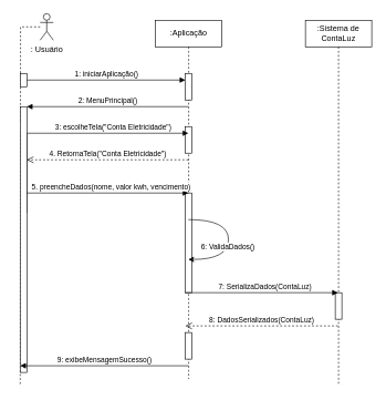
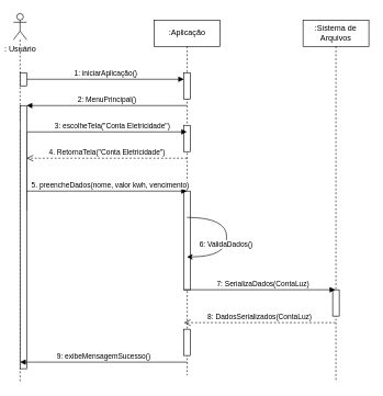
  <mxCell id="0" />
  <mxCell id="1" parent="0" />
  <mxCell id="2" value=":Aplicação" style="shape=umlLifeline;perimeter=lifelinePerimeter;whiteSpace=wrap;html=1;container=0;dropTarget=0;collapsible=0;recursiveResize=0;outlineConnect=0;portConstraint=eastwest;newEdgeStyle={&quot;edgeStyle&quot;:&quot;elbowEdgeStyle&quot;,&quot;elbow&quot;:&quot;vertical&quot;,&quot;curved&quot;:0,&quot;rounded&quot;:0};" vertex="1" parent="1"><mxGeometry x="234" y="30" width="100" height="540" as="geometry" /></mxCell>
  <mxCell id="3" value="" style="html=1;points=[];perimeter=orthogonalPerimeter;outlineConnect=0;targetShapes=umlLifeline;portConstraint=eastwest;newEdgeStyle={&quot;edgeStyle&quot;:&quot;elbowEdgeStyle&quot;,&quot;elbow&quot;:&quot;vertical&quot;,&quot;curved&quot;:0,&quot;rounded&quot;:0};" vertex="1" parent="2"><mxGeometry x="45" y="160" width="10" height="40" as="geometry" /></mxCell>
  <mxCell id="4" value="" style="html=1;points=[];perimeter=orthogonalPerimeter;outlineConnect=0;targetShapes=umlLifeline;portConstraint=eastwest;newEdgeStyle={&quot;edgeStyle&quot;:&quot;elbowEdgeStyle&quot;,&quot;elbow&quot;:&quot;vertical&quot;,&quot;curved&quot;:0,&quot;rounded&quot;:0};" vertex="1" parent="2"><mxGeometry x="45" y="260" width="10" height="150" as="geometry" /></mxCell>
  <mxCell id="5" value="" style="html=1;points=[];perimeter=orthogonalPerimeter;outlineConnect=0;targetShapes=umlLifeline;portConstraint=eastwest;newEdgeStyle={&quot;edgeStyle&quot;:&quot;elbowEdgeStyle&quot;,&quot;elbow&quot;:&quot;vertical&quot;,&quot;curved&quot;:0,&quot;rounded&quot;:0};" vertex="1" parent="2"><mxGeometry x="45" y="470" width="10" height="40" as="geometry" /></mxCell>
  <mxCell id="6" value="1: iniciarAplicação()" style="html=1;verticalAlign=bottom;endArrow=block;edgeStyle=elbowEdgeStyle;elbow=vertical;curved=0;rounded=0;" edge="1" parent="1" target="12"><mxGeometry x="0.006" relative="1" as="geometry"><mxPoint x="40" y="120" as="sourcePoint" /><Array as="points"><mxPoint x="120" y="120" /></Array><mxPoint as="offset" /></mxGeometry></mxCell>
  <mxCell id="7" value="4. RetornaTela(&quot;Conta Eletricidade&quot;)" style="html=1;verticalAlign=bottom;endArrow=open;dashed=1;endSize=8;edgeStyle=elbowEdgeStyle;elbow=horizontal;curved=0;rounded=0;" edge="1" parent="1" target="13" source="2"><mxGeometry relative="1" as="geometry"><mxPoint x="35" y="240" as="targetPoint" /><Array as="points"><mxPoint x="130" y="240" /></Array><mxPoint x="205" y="240" as="sourcePoint" /></mxGeometry></mxCell>
  <mxCell id="8" value="2: MenuPrincipal()" style="html=1;verticalAlign=bottom;endArrow=block;edgeStyle=elbowEdgeStyle;elbow=vertical;curved=0;rounded=0;" edge="1" parent="1" target="13" source="2"><mxGeometry x="0.002" relative="1" as="geometry"><mxPoint x="205" y="160" as="sourcePoint" /><Array as="points"><mxPoint x="130" y="160" /></Array><mxPoint x="50" y="160" as="targetPoint" /><mxPoint as="offset" /></mxGeometry></mxCell>
  <mxCell id="9" style="edgeStyle=orthogonalEdgeStyle;rounded=0;orthogonalLoop=1;jettySize=auto;html=1;endArrow=none;startFill=0;dashed=1;" edge="1" parent="1" source="10"><mxGeometry relative="1" as="geometry"><mxPoint x="30" y="580" as="targetPoint" /></mxGeometry></mxCell>
- <mxCell id="10" value="&lt;div&gt;: Usuário&lt;/div&gt;" style="shape=umlActor;verticalLabelPosition=bottom;verticalAlign=top;html=1;outlineConnect=0;" vertex="1" parent="1"><mxGeometry x="60" y="20" width="20" height="40" as="geometry" /></mxCell>
+ <mxCell id="10" value="&lt;div&gt;: Usuário&lt;/div&gt;" style="shape=umlActor;verticalLabelPosition=bottom;verticalAlign=top;html=1;outlineConnect=0;" vertex="1" parent="1"><mxGeometry x="20" y="20" width="20" height="40" as="geometry" /></mxCell>
  <mxCell id="11" value="&amp;nbsp; &amp;nbsp; &amp;nbsp; &amp;nbsp; &amp;nbsp; &amp;nbsp; &amp;nbsp; &amp;nbsp; &amp;nbsp; &amp;nbsp; &amp;nbsp;3: escolheTela(&quot;Conta Eletricidade&quot;)" style="html=1;verticalAlign=bottom;endArrow=block;edgeStyle=elbowEdgeStyle;elbow=vertical;curved=0;rounded=0;exitX=1;exitY=0.4;exitDx=0;exitDy=0;exitPerimeter=0;" edge="1" parent="1" source="13" target="2"><mxGeometry x="0.202" relative="1" as="geometry"><mxPoint x="50" y="200" as="sourcePoint" /><Array as="points"><mxPoint x="70" y="200" /></Array><mxPoint x="205" y="200" as="targetPoint" /><mxPoint as="offset" /></mxGeometry></mxCell>
  <mxCell id="12" value="" style="html=1;points=[];perimeter=orthogonalPerimeter;outlineConnect=0;targetShapes=umlLifeline;portConstraint=eastwest;newEdgeStyle={&quot;edgeStyle&quot;:&quot;elbowEdgeStyle&quot;,&quot;elbow&quot;:&quot;vertical&quot;,&quot;curved&quot;:0,&quot;rounded&quot;:0};" vertex="1" parent="1"><mxGeometry x="279" y="110" width="10" height="40" as="geometry" /></mxCell>
  <mxCell id="13" value="" style="html=1;points=[];perimeter=orthogonalPerimeter;outlineConnect=0;targetShapes=umlLifeline;portConstraint=eastwest;newEdgeStyle={&quot;edgeStyle&quot;:&quot;elbowEdgeStyle&quot;,&quot;elbow&quot;:&quot;vertical&quot;,&quot;curved&quot;:0,&quot;rounded&quot;:0};" vertex="1" parent="1"><mxGeometry x="30" y="160" width="10" height="400" as="geometry" /></mxCell>
  <mxCell id="14" value="" style="html=1;points=[];perimeter=orthogonalPerimeter;outlineConnect=0;targetShapes=umlLifeline;portConstraint=eastwest;newEdgeStyle={&quot;edgeStyle&quot;:&quot;elbowEdgeStyle&quot;,&quot;elbow&quot;:&quot;vertical&quot;,&quot;curved&quot;:0,&quot;rounded&quot;:0};" vertex="1" parent="1"><mxGeometry x="30" y="110" width="10" height="20" as="geometry" /></mxCell>
- <mxCell id="15" value=":Sistema de ContaLuz" style="shape=umlLifeline;perimeter=lifelinePerimeter;whiteSpace=wrap;html=1;container=0;dropTarget=0;collapsible=0;recursiveResize=0;outlineConnect=0;portConstraint=eastwest;newEdgeStyle={&quot;edgeStyle&quot;:&quot;elbowEdgeStyle&quot;,&quot;elbow&quot;:&quot;vertical&quot;,&quot;curved&quot;:0,&quot;rounded&quot;:0};" vertex="1" parent="1"><mxGeometry x="460" y="30" width="100" height="550" as="geometry" /></mxCell>
+ <mxCell id="15" value=":Sistema de Arquivos" style="shape=umlLifeline;perimeter=lifelinePerimeter;whiteSpace=wrap;html=1;container=0;dropTarget=0;collapsible=0;recursiveResize=0;outlineConnect=0;portConstraint=eastwest;newEdgeStyle={&quot;edgeStyle&quot;:&quot;elbowEdgeStyle&quot;,&quot;elbow&quot;:&quot;vertical&quot;,&quot;curved&quot;:0,&quot;rounded&quot;:0};" vertex="1" parent="1"><mxGeometry x="460" y="30" width="100" height="550" as="geometry" /></mxCell>
  <mxCell id="16" value="" style="html=1;points=[];perimeter=orthogonalPerimeter;outlineConnect=0;targetShapes=umlLifeline;portConstraint=eastwest;newEdgeStyle={&quot;edgeStyle&quot;:&quot;elbowEdgeStyle&quot;,&quot;elbow&quot;:&quot;vertical&quot;,&quot;curved&quot;:0,&quot;rounded&quot;:0};" vertex="1" parent="15"><mxGeometry x="45" y="410" width="10" height="40" as="geometry" /></mxCell>
  <mxCell id="17" value="5. preencheDados(nome, valor kwh, vencimento)" style="html=1;verticalAlign=bottom;endArrow=block;edgeStyle=elbowEdgeStyle;elbow=vertical;curved=0;rounded=0;" edge="1" parent="1" target="2"><mxGeometry x="0.046" relative="1" as="geometry"><mxPoint x="40" y="290" as="sourcePoint" /><Array as="points"><mxPoint x="70" y="290" /></Array><mxPoint x="205" y="290" as="targetPoint" /><mxPoint as="offset" /></mxGeometry></mxCell>
  <mxCell id="18" value="7: SerializaDados(ContaLuz)" style="html=1;verticalAlign=bottom;endArrow=block;edgeStyle=elbowEdgeStyle;elbow=vertical;curved=0;rounded=0;" edge="1" parent="1"><mxGeometry x="0.046" relative="1" as="geometry"><mxPoint x="279" y="440" as="sourcePoint" /><Array as="points"><mxPoint x="309" y="440" /></Array><mxPoint x="509" y="440" as="targetPoint" /><mxPoint as="offset" /></mxGeometry></mxCell>
  <mxCell id="19" value="8: DadosSerializados(ContaLuz)" style="html=1;verticalAlign=bottom;endArrow=open;dashed=1;endSize=8;edgeStyle=elbowEdgeStyle;elbow=horizontal;curved=0;rounded=0;" edge="1" parent="1"><mxGeometry relative="1" as="geometry"><mxPoint x="279" y="490" as="targetPoint" /><Array as="points"><mxPoint x="369" y="490" /></Array><mxPoint x="509" y="490" as="sourcePoint" /></mxGeometry></mxCell>
  <mxCell id="20" value="9: exibeMensagemSucesso()" style="html=1;verticalAlign=bottom;endArrow=block;edgeStyle=elbowEdgeStyle;elbow=vertical;curved=0;rounded=0;" edge="1" parent="1" source="2"><mxGeometry x="0.002" relative="1" as="geometry"><mxPoint x="270" y="550" as="sourcePoint" /><Array as="points"><mxPoint x="130" y="550" /></Array><mxPoint x="30" y="550" as="targetPoint" /><mxPoint as="offset" /></mxGeometry></mxCell>
  <mxCell id="21" value="" style="endArrow=classic;html=1;rounded=0;edgeStyle=orthogonalEdgeStyle;curved=1;strokeColor=default;" edge="1" parent="1" source="2" target="2"><mxGeometry width="50" height="50" relative="1" as="geometry"><mxPoint x="364" y="320" as="sourcePoint" /><mxPoint x="344" y="400" as="targetPoint" /><Array as="points"><mxPoint x="344" y="330" /><mxPoint x="344" y="390" /></Array></mxGeometry></mxCell>
  <mxCell id="22" value="6: ValidaDados()" style="edgeLabel;html=1;align=center;verticalAlign=middle;resizable=0;points=[];" vertex="1" connectable="0" parent="21"><mxGeometry x="0.111" y="-2" relative="1" as="geometry"><mxPoint as="offset" /></mxGeometry></mxCell>
